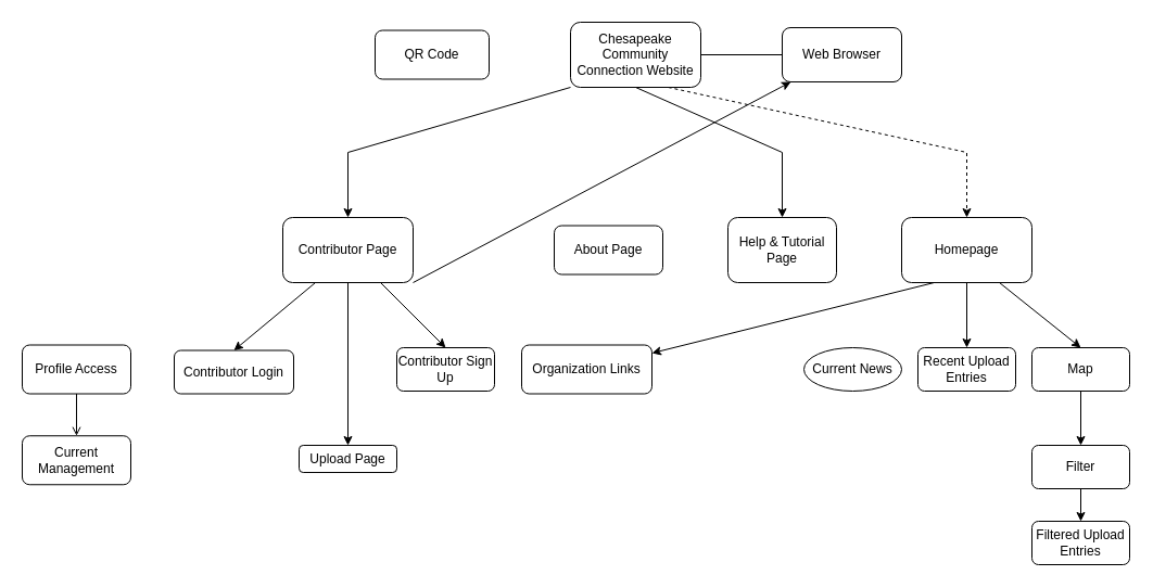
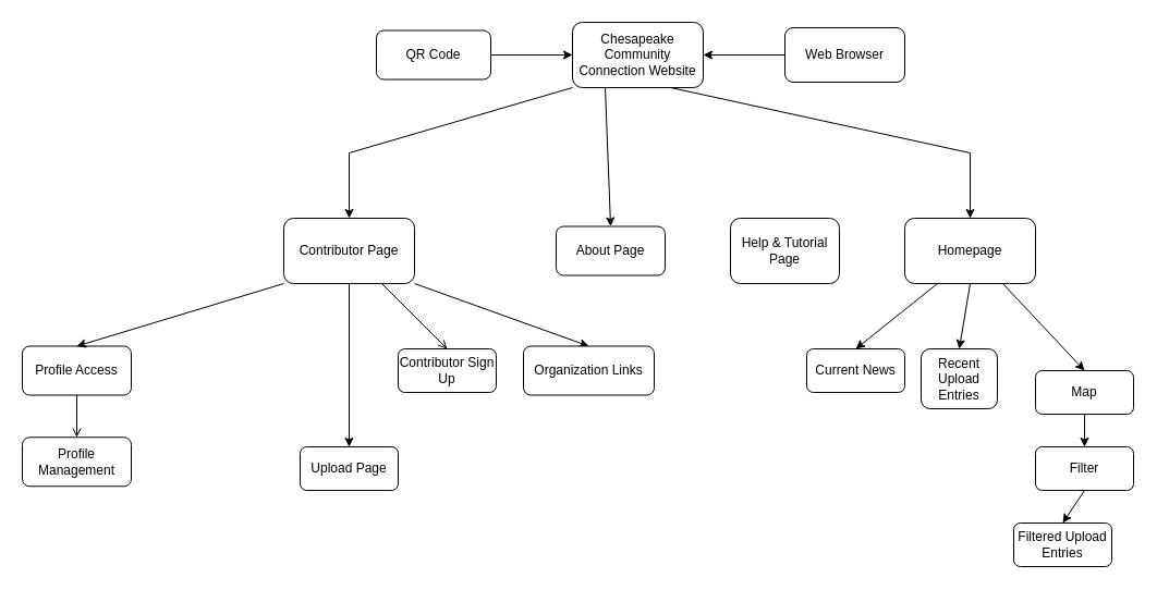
  <mxCell id="0" />
  <mxCell id="1" parent="0" />
  <mxCell id="2" value="Chesapeake Community Connection Website" style="rounded=1;whiteSpace=wrap;html=1;" vertex="1" parent="1"><mxGeometry x="525" y="20" width="120" height="60" as="geometry" /></mxCell>
- <mxCell id="3" value="" style="endArrow=classic;html=1;rounded=0;exitX=0.75;exitY=1;exitDx=0;exitDy=0;entryX=0.5;entryY=0;entryDx=0;entryDy=0;dashed=1;" edge="1" parent="1" source="2" target="4"><mxGeometry width="50" height="50" relative="1" as="geometry"><mxPoint x="560" y="290" as="sourcePoint" /><mxPoint x="585" y="140" as="targetPoint" /><Array as="points"><mxPoint x="890" y="140" /></Array></mxGeometry></mxCell>
+ <mxCell id="3" value="" style="endArrow=classic;html=1;rounded=0;exitX=0.75;exitY=1;exitDx=0;exitDy=0;entryX=0.5;entryY=0;entryDx=0;entryDy=0;" edge="1" parent="1" source="2" target="4"><mxGeometry width="50" height="50" relative="1" as="geometry"><mxPoint x="560" y="290" as="sourcePoint" /><mxPoint x="585" y="140" as="targetPoint" /><Array as="points"><mxPoint x="890" y="140" /></Array></mxGeometry></mxCell>
  <mxCell id="4" value="Homepage" style="rounded=1;whiteSpace=wrap;html=1;" vertex="1" parent="1"><mxGeometry x="830" y="200" width="120" height="60" as="geometry" /></mxCell>
  <mxCell id="5" value="" style="endArrow=classic;html=1;rounded=0;entryX=0.5;entryY=0;entryDx=0;entryDy=0;exitX=0.75;exitY=1;exitDx=0;exitDy=0;" edge="1" parent="1" source="4" target="6"><mxGeometry width="50" height="50" relative="1" as="geometry"><mxPoint x="890" y="260" as="sourcePoint" /><mxPoint x="585" y="250" as="targetPoint" /></mxGeometry></mxCell>
- <mxCell id="6" value="Map" style="rounded=1;whiteSpace=wrap;html=1;" vertex="1" parent="1"><mxGeometry x="950" y="320" width="90" height="40" as="geometry" /></mxCell>
+ <mxCell id="6" value="Map" style="rounded=1;whiteSpace=wrap;html=1;" vertex="1" parent="1"><mxGeometry x="950" y="340" width="90" height="40" as="geometry" /></mxCell>
  <mxCell id="7" value="Filter" style="rounded=1;whiteSpace=wrap;html=1;" vertex="1" parent="1"><mxGeometry x="950" y="410" width="90" height="40" as="geometry" /></mxCell>
- <mxCell id="8" value="Filtered Upload Entries" style="rounded=1;whiteSpace=wrap;html=1;" vertex="1" parent="1"><mxGeometry x="950" y="480" width="90" height="40" as="geometry" /></mxCell>
+ <mxCell id="8" value="Filtered Upload Entries" style="rounded=1;whiteSpace=wrap;html=1;" vertex="1" parent="1"><mxGeometry x="930" y="480" width="90" height="40" as="geometry" /></mxCell>
  <mxCell id="9" value="About Page" style="rounded=1;whiteSpace=wrap;html=1;" vertex="1" parent="1"><mxGeometry x="510" y="207.5" width="100" height="45" as="geometry" /></mxCell>
- <mxCell id="10" value="Upload Page" style="rounded=1;whiteSpace=wrap;html=1;" vertex="1" parent="1"><mxGeometry x="275" y="410" width="90" height="25" as="geometry" /></mxCell>
+ <mxCell id="10" value="Upload Page" style="rounded=1;whiteSpace=wrap;html=1;" vertex="1" parent="1"><mxGeometry x="275" y="410" width="90" height="40" as="geometry" /></mxCell>
  <mxCell id="11" value="Contributor Page" style="rounded=1;whiteSpace=wrap;html=1;" vertex="1" parent="1"><mxGeometry x="260" y="200" width="120" height="60" as="geometry" /></mxCell>
  <mxCell id="12" value="Help &amp;amp; Tutorial Page" style="rounded=1;whiteSpace=wrap;html=1;" vertex="1" parent="1"><mxGeometry x="670" y="200" width="100" height="60" as="geometry" /></mxCell>
  <mxCell id="13" value="QR Code" style="rounded=1;whiteSpace=wrap;html=1;" vertex="1" parent="1"><mxGeometry x="345" y="27.5" width="105" height="45" as="geometry" /></mxCell>
+ <mxCell id="14" value="" style="endArrow=classic;html=1;rounded=0;exitX=1;exitY=0.5;exitDx=0;exitDy=0;entryX=0;entryY=0.5;entryDx=0;entryDy=0;" edge="1" parent="1" source="13" target="2"><mxGeometry width="50" height="50" relative="1" as="geometry"><mxPoint x="560" y="290" as="sourcePoint" /><mxPoint x="610" y="240" as="targetPoint" /></mxGeometry></mxCell>
  <mxCell id="15" value="" style="endArrow=classic;html=1;rounded=0;exitX=0.5;exitY=1;exitDx=0;exitDy=0;entryX=0.5;entryY=0;entryDx=0;entryDy=0;" edge="1" parent="1" source="7" target="8"><mxGeometry width="50" height="50" relative="1" as="geometry"><mxPoint x="560" y="290" as="sourcePoint" /><mxPoint x="668" y="480" as="targetPoint" /></mxGeometry></mxCell>
  <mxCell id="16" value="Contributor Sign Up" style="rounded=1;whiteSpace=wrap;html=1;" vertex="1" parent="1"><mxGeometry x="365" y="320" width="90" height="40" as="geometry" /></mxCell>
  <mxCell id="17" value="Web Browser" style="rounded=1;whiteSpace=wrap;html=1;" vertex="1" parent="1"><mxGeometry x="720" y="25" width="110" height="50" as="geometry" /></mxCell>
- <mxCell id="18" value="" style="endArrow=none;html=1;rounded=0;exitX=0;exitY=0.5;exitDx=0;exitDy=0;entryX=1;entryY=0.5;entryDx=0;entryDy=0;" edge="1" parent="1" source="17" target="2"><mxGeometry width="50" height="50" relative="1" as="geometry"><mxPoint x="640" y="290" as="sourcePoint" /><mxPoint x="690" y="240" as="targetPoint" /></mxGeometry></mxCell>
- <mxCell id="19" value="Current News" style="ellipse;whiteSpace=wrap;html=1;" vertex="1" parent="1"><mxGeometry x="740" y="320" width="90" height="40" as="geometry" /></mxCell>
- <mxCell id="20" value="" style="endArrow=classic;html=1;rounded=0;exitX=0.25;exitY=1;exitDx=0;exitDy=0;" edge="1" parent="1" source="4" target="36"><mxGeometry width="50" height="50" relative="1" as="geometry"><mxPoint x="510" y="310" as="sourcePoint" /><mxPoint x="560" y="260" as="targetPoint" /></mxGeometry></mxCell>
+ <mxCell id="18" value="" style="endArrow=classic;html=1;rounded=0;exitX=0;exitY=0.5;exitDx=0;exitDy=0;entryX=1;entryY=0.5;entryDx=0;entryDy=0;" edge="1" parent="1" source="17" target="2"><mxGeometry width="50" height="50" relative="1" as="geometry"><mxPoint x="640" y="290" as="sourcePoint" /><mxPoint x="690" y="240" as="targetPoint" /></mxGeometry></mxCell>
+ <mxCell id="19" value="Current News" style="rounded=1;whiteSpace=wrap;html=1;" vertex="1" parent="1"><mxGeometry x="740" y="320" width="90" height="40" as="geometry" /></mxCell>
+ <mxCell id="20" value="" style="endArrow=classic;html=1;rounded=0;exitX=0.25;exitY=1;exitDx=0;exitDy=0;entryX=0.5;entryY=0;entryDx=0;entryDy=0;" edge="1" parent="1" source="4" target="19"><mxGeometry width="50" height="50" relative="1" as="geometry"><mxPoint x="510" y="310" as="sourcePoint" /><mxPoint x="560" y="260" as="targetPoint" /></mxGeometry></mxCell>
  <mxCell id="21" value="" style="endArrow=classic;html=1;rounded=0;exitX=0.5;exitY=1;exitDx=0;exitDy=0;entryX=0.5;entryY=0;entryDx=0;entryDy=0;" edge="1" parent="1" source="6" target="7"><mxGeometry width="50" height="50" relative="1" as="geometry"><mxPoint x="510" y="310" as="sourcePoint" /><mxPoint x="560" y="260" as="targetPoint" /></mxGeometry></mxCell>
- <mxCell id="22" value="Recent Upload Entries" style="rounded=1;whiteSpace=wrap;html=1;" vertex="1" parent="1"><mxGeometry x="845" y="320" width="90" height="40" as="geometry" /></mxCell>
- <mxCell id="23" value="Contributor Login" style="rounded=1;whiteSpace=wrap;html=1;" vertex="1" parent="1"><mxGeometry y="322.5" width="110" height="40" as="geometry" x="160" /></mxCell>
- <mxCell id="24" value="" style="endArrow=classic;html=1;rounded=0;exitX=0.75;exitY=1;exitDx=0;exitDy=0;entryX=0.5;entryY=0;entryDx=0;entryDy=0;" edge="1" parent="1" source="11" target="16"><mxGeometry width="50" height="50" relative="1" as="geometry"><mxPoint x="510" y="270" as="sourcePoint" /><mxPoint x="560" y="220" as="targetPoint" /></mxGeometry></mxCell>
- <mxCell id="25" value="" style="endArrow=classic;html=1;rounded=0;exitX=0.25;exitY=1;exitDx=0;exitDy=0;entryX=0.5;entryY=0;entryDx=0;entryDy=0;" edge="1" parent="1" source="11" target="23"><mxGeometry width="50" height="50" relative="1" as="geometry"><mxPoint x="510" y="270" as="sourcePoint" /><mxPoint x="560" y="220" as="targetPoint" /></mxGeometry></mxCell>
+ <mxCell id="22" value="Recent Upload Entries" style="rounded=1;whiteSpace=wrap;html=1;" vertex="1" parent="1"><mxGeometry x="845" y="320" width="70" height="55" as="geometry" /></mxCell>
+ <mxCell id="24" value="" style="endArrow=open;html=1;rounded=0;exitX=0.75;exitY=1;exitDx=0;exitDy=0;entryX=0.5;entryY=0;entryDx=0;entryDy=0;" edge="1" parent="1" source="11" target="16"><mxGeometry width="50" height="50" relative="1" as="geometry"><mxPoint x="510" y="270" as="sourcePoint" /><mxPoint x="560" y="220" as="targetPoint" /></mxGeometry></mxCell>
  <mxCell id="26" value="" style="endArrow=classic;html=1;rounded=0;exitX=0.5;exitY=1;exitDx=0;exitDy=0;entryX=0.5;entryY=0;entryDx=0;entryDy=0;" edge="1" parent="1" source="11" target="10"><mxGeometry width="50" height="50" relative="1" as="geometry"><mxPoint x="510" y="270" as="sourcePoint" /><mxPoint x="560" y="220" as="targetPoint" /></mxGeometry></mxCell>
  <mxCell id="27" value="" style="endArrow=classic;html=1;rounded=0;exitX=0.5;exitY=1;exitDx=0;exitDy=0;entryX=0.5;entryY=0;entryDx=0;entryDy=0;" edge="1" parent="1" source="4" target="22"><mxGeometry width="50" height="50" relative="1" as="geometry"><mxPoint x="790" y="260" as="sourcePoint" /><mxPoint x="840" y="210" as="targetPoint" /></mxGeometry></mxCell>
- <mxCell id="28" value="" style="endArrow=classic;html=1;rounded=0;exitX=0.5;exitY=1;exitDx=0;exitDy=0;entryX=0.5;entryY=0;entryDx=0;entryDy=0;" edge="1" parent="1" source="2" target="12"><mxGeometry width="50" height="50" relative="1" as="geometry"><mxPoint x="790" y="260" as="sourcePoint" /><mxPoint x="840" y="210" as="targetPoint" /><Array as="points"><mxPoint x="720" y="140" /></Array></mxGeometry></mxCell>
+ <mxCell id="29" value="" style="endArrow=classic;html=1;rounded=0;exitX=0.25;exitY=1;exitDx=0;exitDy=0;entryX=0.5;entryY=0;entryDx=0;entryDy=0;" edge="1" parent="1" source="2" target="9"><mxGeometry width="50" height="50" relative="1" as="geometry"><mxPoint x="790" y="260" as="sourcePoint" /><mxPoint x="840" y="210" as="targetPoint" /><Array as="points" /></mxGeometry></mxCell>
  <mxCell id="30" value="" style="endArrow=classic;html=1;rounded=0;exitX=0;exitY=1;exitDx=0;exitDy=0;entryX=0.5;entryY=0;entryDx=0;entryDy=0;" edge="1" parent="1" source="2" target="11"><mxGeometry width="50" height="50" relative="1" as="geometry"><mxPoint x="790" y="260" as="sourcePoint" /><mxPoint x="840" y="210" as="targetPoint" /><Array as="points"><mxPoint x="320" y="140" /></Array></mxGeometry></mxCell>
  <mxCell id="31" value="Profile Access" style="rounded=1;whiteSpace=wrap;html=1;" vertex="1" parent="1"><mxGeometry x="20" y="317.5" width="100" height="45" as="geometry" /></mxCell>
- <mxCell id="33" value="Current Management" style="rounded=1;whiteSpace=wrap;html=1;" vertex="1" parent="1"><mxGeometry x="20" y="401.25" width="100" height="45" as="geometry" /></mxCell>
+ <mxCell id="32" value="" style="endArrow=classic;html=1;rounded=0;entryX=0.5;entryY=0;entryDx=0;entryDy=0;exitX=0;exitY=1;exitDx=0;exitDy=0;" edge="1" parent="1" source="11" target="31"><mxGeometry width="50" height="50" relative="1" as="geometry"><mxPoint x="340" y="260" as="sourcePoint" /><mxPoint x="390" y="210" as="targetPoint" /></mxGeometry></mxCell>
+ <mxCell id="33" value="Profile Management" style="rounded=1;whiteSpace=wrap;html=1;" vertex="1" parent="1"><mxGeometry x="20" y="401.25" width="100" height="45" as="geometry" /></mxCell>
  <mxCell id="34" value="" style="endArrow=open;html=1;rounded=0;exitX=0.5;exitY=1;exitDx=0;exitDy=0;entryX=0.5;entryY=0;entryDx=0;entryDy=0;" edge="1" parent="1" source="31" target="33"><mxGeometry width="50" height="50" relative="1" as="geometry"><mxPoint x="340" y="260" as="sourcePoint" /><mxPoint x="390" y="210" as="targetPoint" /></mxGeometry></mxCell>
- <mxCell id="35" value="" style="endArrow=classic;html=1;rounded=0;exitX=1;exitY=1;exitDx=0;exitDy=0;" edge="1" parent="1" source="11" target="17"><mxGeometry width="50" height="50" relative="1" as="geometry"><mxPoint x="340" y="260" as="sourcePoint" /><mxPoint x="600" y="310" as="targetPoint" /></mxGeometry></mxCell>
+ <mxCell id="35" value="" style="endArrow=classic;html=1;rounded=0;exitX=1;exitY=1;exitDx=0;exitDy=0;entryX=0.5;entryY=0;entryDx=0;entryDy=0;" edge="1" parent="1" source="11" target="36"><mxGeometry width="50" height="50" relative="1" as="geometry"><mxPoint x="340" y="260" as="sourcePoint" /><mxPoint x="600" y="310" as="targetPoint" /></mxGeometry></mxCell>
  <mxCell id="36" value="Organization Links" style="rounded=1;whiteSpace=wrap;html=1;" vertex="1" parent="1"><mxGeometry x="480" y="317.5" width="120" height="45" as="geometry" /></mxCell>
